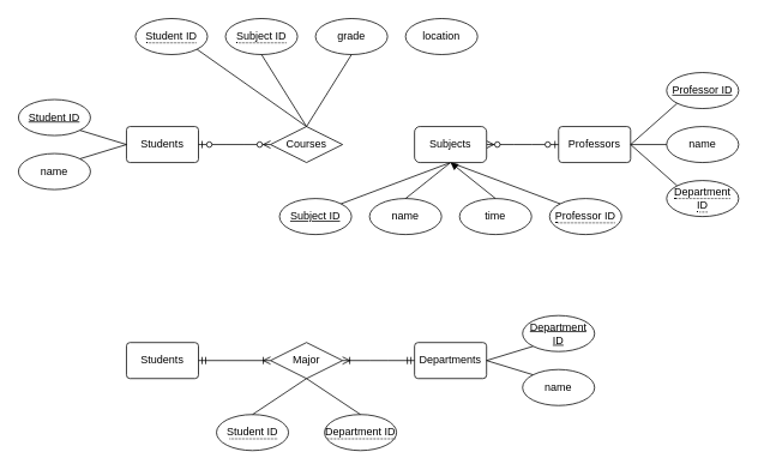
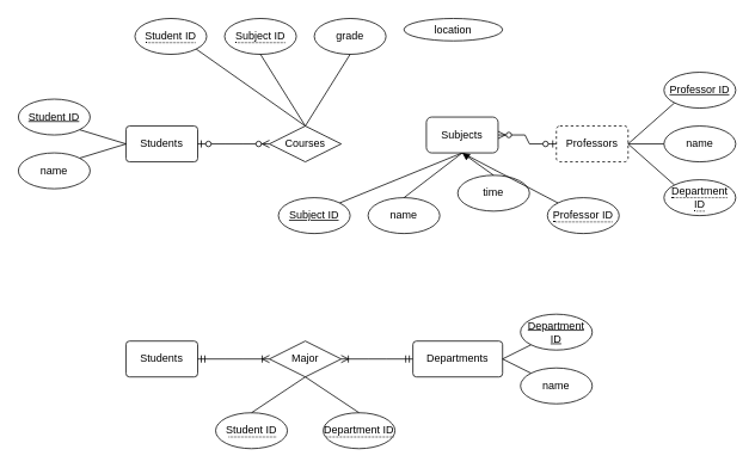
  <mxCell id="0" />
  <mxCell id="1" parent="0" />
  <mxCell id="2" value="Students" style="rounded=1;arcSize=10;whiteSpace=wrap;html=1;align=center;" vertex="1" parent="1"><mxGeometry x="140" y="140" width="80" height="40" as="geometry" /></mxCell>
  <mxCell id="3" value="Courses" style="shape=rhombus;perimeter=rhombusPerimeter;whiteSpace=wrap;html=1;align=center;" vertex="1" parent="1"><mxGeometry x="300" y="140" width="80" height="40" as="geometry" /></mxCell>
  <mxCell id="4" value="Student ID" style="ellipse;whiteSpace=wrap;html=1;align=center;fontStyle=4;" vertex="1" parent="1"><mxGeometry x="20" y="110" width="80" height="40" as="geometry" /></mxCell>
  <mxCell id="5" value="name" style="ellipse;whiteSpace=wrap;html=1;align=center;" vertex="1" parent="1"><mxGeometry x="20" y="170" width="80" height="40" as="geometry" /></mxCell>
  <mxCell id="6" value="" style="endArrow=none;html=1;rounded=0;exitX=1;exitY=1;exitDx=0;exitDy=0;entryX=0;entryY=0.5;entryDx=0;entryDy=0;" edge="1" parent="1" source="4" target="2"><mxGeometry width="50" height="50" relative="1" as="geometry"><mxPoint x="280" y="240" as="sourcePoint" /><mxPoint x="330" y="190" as="targetPoint" /></mxGeometry></mxCell>
  <mxCell id="7" value="" style="endArrow=none;html=1;rounded=0;exitX=1;exitY=0;exitDx=0;exitDy=0;entryX=0;entryY=0.5;entryDx=0;entryDy=0;" edge="1" parent="1" source="5" target="2"><mxGeometry width="50" height="50" relative="1" as="geometry"><mxPoint x="92.426" y="124.142" as="sourcePoint" /><mxPoint x="150" y="170" as="targetPoint" /></mxGeometry></mxCell>
  <mxCell id="8" value="name" style="ellipse;whiteSpace=wrap;html=1;align=center;" vertex="1" parent="1"><mxGeometry x="410" y="220" width="80" height="40" as="geometry" /></mxCell>
  <mxCell id="9" value="Subject ID" style="ellipse;whiteSpace=wrap;html=1;align=center;fontStyle=4;" vertex="1" parent="1"><mxGeometry x="310" y="220" width="80" height="40" as="geometry" /></mxCell>
  <mxCell id="10" value="&lt;span style=&quot;border-bottom: 1px dotted&quot;&gt;Student ID&lt;/span&gt;" style="ellipse;whiteSpace=wrap;html=1;align=center;" vertex="1" parent="1"><mxGeometry x="150" y="20" width="80" height="40" as="geometry" /></mxCell>
  <mxCell id="11" value="&lt;span style=&quot;border-bottom: 1px dotted&quot;&gt;Subject ID&lt;/span&gt;" style="ellipse;whiteSpace=wrap;html=1;align=center;" vertex="1" parent="1"><mxGeometry x="250" y="20" width="80" height="40" as="geometry" /></mxCell>
  <mxCell id="12" value="grade" style="ellipse;whiteSpace=wrap;html=1;align=center;" vertex="1" parent="1"><mxGeometry x="350" y="20" width="80" height="40" as="geometry" /></mxCell>
- <mxCell id="13" value="time" style="ellipse;whiteSpace=wrap;html=1;align=center;" vertex="1" parent="1"><mxGeometry x="510" y="220" width="80" height="40" as="geometry" /></mxCell>
- <mxCell id="14" value="location" style="ellipse;whiteSpace=wrap;html=1;align=center;" vertex="1" parent="1"><mxGeometry x="450" y="20" width="80" height="40" as="geometry" /></mxCell>
+ <mxCell id="13" value="time" style="ellipse;whiteSpace=wrap;html=1;align=center;" vertex="1" parent="1"><mxGeometry x="510" y="195" width="80" height="40" as="geometry" /></mxCell>
+ <mxCell id="14" value="location" style="ellipse;whiteSpace=wrap;html=1;align=center;" vertex="1" parent="1"><mxGeometry x="450" y="20" width="110" height="25" as="geometry" /></mxCell>
  <mxCell id="15" value="" style="endArrow=none;html=1;rounded=0;exitX=1;exitY=1;exitDx=0;exitDy=0;entryX=0.5;entryY=0;entryDx=0;entryDy=0;" edge="1" parent="1" source="10" target="3"><mxGeometry width="50" height="50" relative="1" as="geometry"><mxPoint x="98.284" y="124.142" as="sourcePoint" /><mxPoint x="150" y="170" as="targetPoint" /></mxGeometry></mxCell>
  <mxCell id="16" value="" style="endArrow=none;html=1;rounded=0;exitX=0.5;exitY=1;exitDx=0;exitDy=0;entryX=0.5;entryY=0;entryDx=0;entryDy=0;" edge="1" parent="1" source="11" target="3"><mxGeometry width="50" height="50" relative="1" as="geometry"><mxPoint x="178.284" y="64.142" as="sourcePoint" /><mxPoint x="350" y="150" as="targetPoint" /></mxGeometry></mxCell>
  <mxCell id="17" value="" style="endArrow=none;html=1;rounded=0;exitX=0.5;exitY=1;exitDx=0;exitDy=0;entryX=0.5;entryY=0;entryDx=0;entryDy=0;" edge="1" parent="1" source="12" target="3"><mxGeometry width="50" height="50" relative="1" as="geometry"><mxPoint x="250" y="70" as="sourcePoint" /><mxPoint x="350" y="150" as="targetPoint" /></mxGeometry></mxCell>
- <mxCell id="18" value="Departments" style="rounded=1;arcSize=10;whiteSpace=wrap;html=1;align=center;" vertex="1" parent="1"><mxGeometry x="460" y="380" width="80" height="40" as="geometry" /></mxCell>
+ <mxCell id="18" value="Departments" style="rounded=1;arcSize=10;whiteSpace=wrap;html=1;align=center;" vertex="1" parent="1"><mxGeometry x="460" y="380" width="100" height="40" as="geometry" /></mxCell>
  <mxCell id="19" value="Students" style="rounded=1;arcSize=10;whiteSpace=wrap;html=1;align=center;" vertex="1" parent="1"><mxGeometry x="140" y="380" width="80" height="40" as="geometry" /></mxCell>
  <mxCell id="20" value="Major" style="shape=rhombus;perimeter=rhombusPerimeter;whiteSpace=wrap;html=1;align=center;" vertex="1" parent="1"><mxGeometry x="300" y="380" width="80" height="40" as="geometry" /></mxCell>
- <mxCell id="21" value="Professors" style="rounded=1;arcSize=10;whiteSpace=wrap;html=1;align=center;" vertex="1" parent="1"><mxGeometry x="620" y="140" width="80" height="40" as="geometry" /></mxCell>
+ <mxCell id="21" value="Professors" style="rounded=1;arcSize=10;whiteSpace=wrap;html=1;align=center;dashed=1;" vertex="1" parent="1"><mxGeometry x="620" y="140" width="80" height="40" as="geometry" /></mxCell>
  <mxCell id="22" value="Professor ID" style="ellipse;whiteSpace=wrap;html=1;align=center;fontStyle=4;" vertex="1" parent="1"><mxGeometry x="740" y="80" width="80" height="40" as="geometry" /></mxCell>
  <mxCell id="23" value="name" style="ellipse;whiteSpace=wrap;html=1;align=center;" vertex="1" parent="1"><mxGeometry x="740" y="140" width="80" height="40" as="geometry" /></mxCell>
  <mxCell id="24" value="&lt;span style=&quot;border-bottom: 1px dotted&quot;&gt;Department ID&lt;/span&gt;" style="ellipse;whiteSpace=wrap;html=1;align=center;" vertex="1" parent="1"><mxGeometry x="740" y="200" width="80" height="40" as="geometry" /></mxCell>
  <mxCell id="25" value="" style="edgeStyle=entityRelationEdgeStyle;fontSize=12;html=1;endArrow=ERzeroToMany;startArrow=ERzeroToOne;rounded=0;entryX=0;entryY=0.5;entryDx=0;entryDy=0;exitX=1;exitY=0.5;exitDx=0;exitDy=0;" edge="1" parent="1" source="2" target="3"><mxGeometry width="100" height="100" relative="1" as="geometry"><mxPoint x="180" y="310" as="sourcePoint" /><mxPoint x="280" y="210" as="targetPoint" /></mxGeometry></mxCell>
  <mxCell id="26" value="" style="endArrow=none;html=1;rounded=0;exitX=0;exitY=1;exitDx=0;exitDy=0;entryX=1;entryY=0.5;entryDx=0;entryDy=0;" edge="1" parent="1" source="22" target="21"><mxGeometry width="50" height="50" relative="1" as="geometry"><mxPoint x="521.716" y="64.142" as="sourcePoint" /><mxPoint x="350" y="150" as="targetPoint" /></mxGeometry></mxCell>
  <mxCell id="27" value="" style="endArrow=none;html=1;rounded=0;exitX=0;exitY=0.5;exitDx=0;exitDy=0;entryX=1;entryY=0.5;entryDx=0;entryDy=0;" edge="1" parent="1" source="23" target="21"><mxGeometry width="50" height="50" relative="1" as="geometry"><mxPoint x="761.716" y="124.142" as="sourcePoint" /><mxPoint x="710" y="170" as="targetPoint" /></mxGeometry></mxCell>
  <mxCell id="28" value="" style="endArrow=none;html=1;rounded=0;exitX=0;exitY=0;exitDx=0;exitDy=0;entryX=1;entryY=0.5;entryDx=0;entryDy=0;" edge="1" parent="1" source="24" target="21"><mxGeometry width="50" height="50" relative="1" as="geometry"><mxPoint x="750" y="170" as="sourcePoint" /><mxPoint x="710" y="170" as="targetPoint" /></mxGeometry></mxCell>
  <mxCell id="29" value="&lt;span style=&quot;border-bottom: 1px dotted&quot;&gt;&lt;span&gt;Professor&lt;/span&gt;&amp;nbsp;ID&lt;/span&gt;" style="ellipse;whiteSpace=wrap;html=1;align=center;" vertex="1" parent="1"><mxGeometry x="610" y="220" width="80" height="40" as="geometry" /></mxCell>
  <mxCell id="30" value="" style="endArrow=none;html=1;rounded=0;entryX=0.5;entryY=1;entryDx=0;entryDy=0;exitX=1;exitY=0;exitDx=0;exitDy=0;" edge="1" parent="1" source="9" target="34"><mxGeometry width="50" height="50" relative="1" as="geometry"><mxPoint x="520" y="360" as="sourcePoint" /><mxPoint x="500" y="180" as="targetPoint" /></mxGeometry></mxCell>
  <mxCell id="31" value="" style="endArrow=none;html=1;rounded=0;entryX=0.5;entryY=1;entryDx=0;entryDy=0;exitX=0.5;exitY=0;exitDx=0;exitDy=0;" edge="1" parent="1" source="8" target="34"><mxGeometry width="50" height="50" relative="1" as="geometry"><mxPoint x="443.284" y="235.858" as="sourcePoint" /><mxPoint x="500" y="180" as="targetPoint" /></mxGeometry></mxCell>
  <mxCell id="32" value="" style="endArrow=none;html=1;rounded=0;entryX=0.5;entryY=1;entryDx=0;entryDy=0;exitX=0;exitY=0;exitDx=0;exitDy=0;" edge="1" parent="1" source="29" target="34"><mxGeometry width="50" height="50" relative="1" as="geometry"><mxPoint x="600" y="210" as="sourcePoint" /><mxPoint x="500" y="180" as="targetPoint" /></mxGeometry></mxCell>
  <mxCell id="33" value="" style="edgeStyle=entityRelationEdgeStyle;fontSize=12;html=1;endArrow=ERzeroToMany;startArrow=ERzeroToOne;rounded=0;exitX=0;exitY=0.5;exitDx=0;exitDy=0;entryX=1;entryY=0.5;entryDx=0;entryDy=0;" edge="1" parent="1" source="21" target="34"><mxGeometry width="100" height="100" relative="1" as="geometry"><mxPoint x="490" y="380" as="sourcePoint" /><mxPoint x="540" y="160" as="targetPoint" /></mxGeometry></mxCell>
- <mxCell id="34" value="&lt;span&gt;Subjects&lt;/span&gt;" style="rounded=1;whiteSpace=wrap;html=1;" vertex="1" parent="1"><mxGeometry x="460" y="140" width="80" height="40" as="geometry" /></mxCell>
+ <mxCell id="34" value="&lt;span&gt;Subjects&lt;/span&gt;" style="rounded=1;whiteSpace=wrap;html=1;" vertex="1" parent="1"><mxGeometry x="475" y="130" width="80" height="40" as="geometry" /></mxCell>
  <mxCell id="35" value="" style="endArrow=block;html=1;rounded=0;entryX=0.5;entryY=1;entryDx=0;entryDy=0;exitX=0.5;exitY=0;exitDx=0;exitDy=0;" edge="1" parent="1" source="13" target="34"><mxGeometry width="50" height="50" relative="1" as="geometry"><mxPoint x="631.716" y="235.858" as="sourcePoint" /><mxPoint x="510" y="190" as="targetPoint" /></mxGeometry></mxCell>
  <mxCell id="36" value="" style="edgeStyle=entityRelationEdgeStyle;fontSize=12;html=1;endArrow=ERoneToMany;startArrow=ERmandOne;rounded=0;exitX=1;exitY=0.5;exitDx=0;exitDy=0;entryX=0;entryY=0.5;entryDx=0;entryDy=0;" edge="1" parent="1" source="19" target="20"><mxGeometry width="100" height="100" relative="1" as="geometry"><mxPoint x="420" y="410" as="sourcePoint" /><mxPoint x="520" y="310" as="targetPoint" /></mxGeometry></mxCell>
  <mxCell id="37" value="" style="edgeStyle=entityRelationEdgeStyle;fontSize=12;html=1;endArrow=ERoneToMany;startArrow=ERmandOne;rounded=0;exitX=0;exitY=0.5;exitDx=0;exitDy=0;entryX=1;entryY=0.5;entryDx=0;entryDy=0;" edge="1" parent="1" source="18" target="20"><mxGeometry width="100" height="100" relative="1" as="geometry"><mxPoint x="230" y="410" as="sourcePoint" /><mxPoint x="310" y="410" as="targetPoint" /></mxGeometry></mxCell>
  <mxCell id="38" value="Department ID" style="ellipse;whiteSpace=wrap;html=1;align=center;fontStyle=4;" vertex="1" parent="1"><mxGeometry x="580" y="350" width="80" height="40" as="geometry" /></mxCell>
  <mxCell id="39" value="name" style="ellipse;whiteSpace=wrap;html=1;align=center;" vertex="1" parent="1"><mxGeometry x="580" y="410" width="80" height="40" as="geometry" /></mxCell>
  <mxCell id="40" value="" style="endArrow=none;html=1;rounded=0;entryX=0;entryY=1;entryDx=0;entryDy=0;exitX=1;exitY=0.5;exitDx=0;exitDy=0;" edge="1" parent="1" source="18" target="38"><mxGeometry width="50" height="50" relative="1" as="geometry"><mxPoint x="560" y="230" as="sourcePoint" /><mxPoint x="510" y="190" as="targetPoint" /></mxGeometry></mxCell>
  <mxCell id="41" value="" style="endArrow=none;html=1;rounded=0;entryX=0;entryY=0;entryDx=0;entryDy=0;exitX=1;exitY=0.5;exitDx=0;exitDy=0;" edge="1" parent="1" source="18" target="39"><mxGeometry width="50" height="50" relative="1" as="geometry"><mxPoint x="550" y="410" as="sourcePoint" /><mxPoint x="601.716" y="394.142" as="targetPoint" /></mxGeometry></mxCell>
  <mxCell id="42" value="&lt;span style=&quot;border-bottom: 1px dotted&quot;&gt;&lt;span&gt;Student&lt;/span&gt;&amp;nbsp;ID&lt;/span&gt;" style="ellipse;whiteSpace=wrap;html=1;align=center;" vertex="1" parent="1"><mxGeometry x="240" y="460" width="80" height="40" as="geometry" /></mxCell>
  <mxCell id="43" value="&lt;span style=&quot;border-bottom: 1px dotted&quot;&gt;&lt;span&gt;Department&lt;/span&gt;&amp;nbsp;ID&lt;/span&gt;" style="ellipse;whiteSpace=wrap;html=1;align=center;" vertex="1" parent="1"><mxGeometry x="360" y="460" width="80" height="40" as="geometry" /></mxCell>
  <mxCell id="44" value="" style="endArrow=none;html=1;rounded=0;entryX=0.5;entryY=1;entryDx=0;entryDy=0;exitX=0.5;exitY=0;exitDx=0;exitDy=0;" edge="1" parent="1" source="42" target="20"><mxGeometry width="50" height="50" relative="1" as="geometry"><mxPoint x="388.284" y="235.858" as="sourcePoint" /><mxPoint x="510" y="190" as="targetPoint" /></mxGeometry></mxCell>
  <mxCell id="45" value="" style="endArrow=none;html=1;rounded=0;entryX=0.5;entryY=1;entryDx=0;entryDy=0;exitX=0.5;exitY=0;exitDx=0;exitDy=0;" edge="1" parent="1" source="43" target="20"><mxGeometry width="50" height="50" relative="1" as="geometry"><mxPoint x="290" y="470" as="sourcePoint" /><mxPoint x="350" y="430" as="targetPoint" /></mxGeometry></mxCell>
